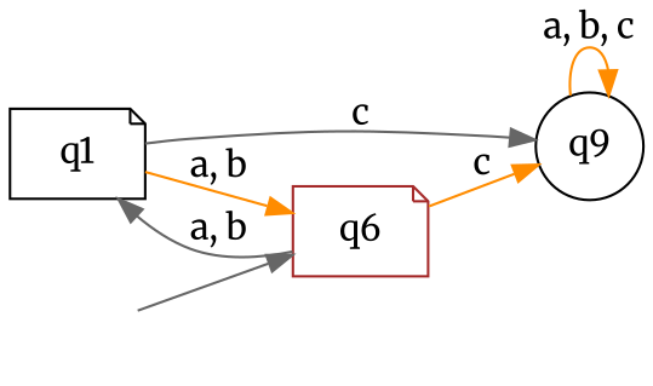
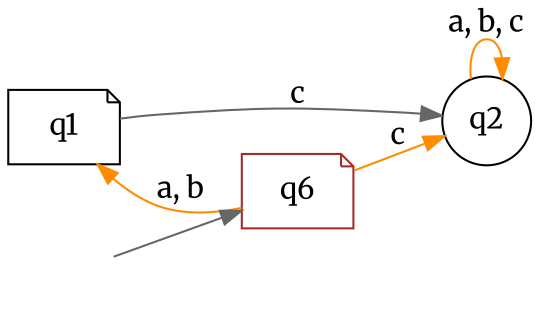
  digraph {
    fontname=Merriweather
    rankdir=LR
    node [color=black fontname=Merriweather shape=note]
    edge [color=darkorange fontname=Merriweather]
-   q2 [shape=circle label=q9]
+   q2 [shape=circle]
    q1
    n3 [color=brown label=q6]
    _nil [style=invis color="" shape=""]
    q2 -> q2 [label="a, b, c"]
    q1 -> q2 [color=gray40 label=c]
-   q1 -> n3 [label="a, b"]
    n3 -> q2 [label=c]
-   n3 -> q1 [color=gray40 label="a, b"]
+   n3 -> q1 [label="a, b"]
    _nil -> n3 [color=gray40]
  }
